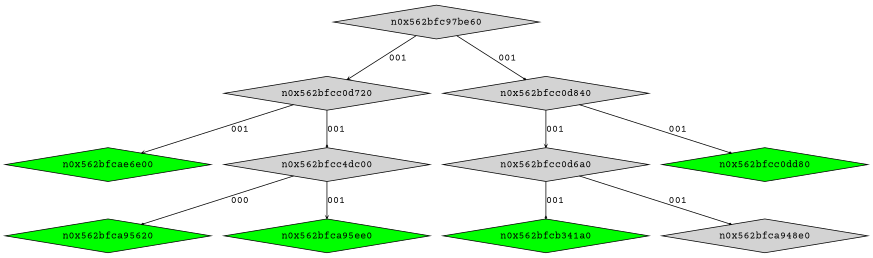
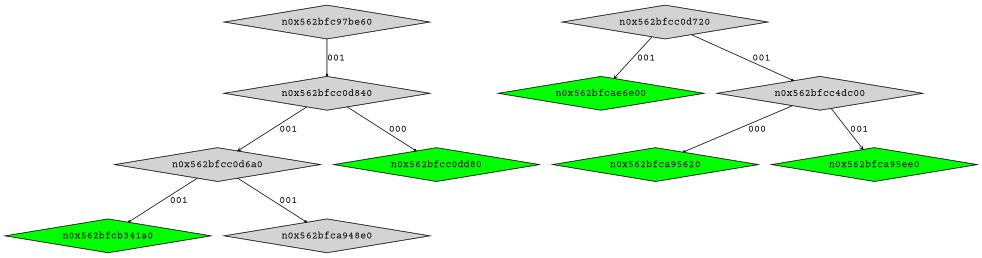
  digraph {
    fontname="Courier Prime"
    node [fontname="Courier Prime" shape=diamond style=filled]
    edge [arrowhead=diamond arrowsize=.3 fontname="Courier Prime"]
    n0x562bfc97be60 [height=.1 width=.1]
    n0x562bfcc0d720 [height=.1 width=.1]
    n0x562bfcc0d840 [height=.1 width=.1]
    n0x562bfcae6e00 [fillcolor=green height=.1 width=.1]
    n0x562bfcc4dc00 [height=.1 width=.1]
    n0x562bfcc0d6a0 [height=.1 width=.1]
    n0x562bfcc0dd80 [fillcolor=green height=.1 width=.1]
    n0x562bfca95620 [fillcolor=green height=.1 width=.1]
    n0x562bfca95ee0 [fillcolor=green height=.1 width=.1]
    n0x562bfcb341a0 [fillcolor=green height=.1 width=.1]
    n0x562bfca948e0 [fillcolor=lightgrey height=.1 width=.1]
-   n0x562bfc97be60 -> n0x562bfcc0d720 [arrowhead=vee label=001]
    n0x562bfc97be60 -> n0x562bfcc0d840 [label=001]
    n0x562bfcc0d720 -> n0x562bfcae6e00 [arrowhead=vee label=001]
    n0x562bfcc0d720 -> n0x562bfcc4dc00 [label=001]
    n0x562bfcc0d840 -> n0x562bfcc0d6a0 [arrowhead=vee label=001]
-   n0x562bfcc0d840 -> n0x562bfcc0dd80 [label=001]
+   n0x562bfcc0d840 -> n0x562bfcc0dd80 [label=000]
    n0x562bfcc4dc00 -> n0x562bfca95620 [label=000]
    n0x562bfcc4dc00 -> n0x562bfca95ee0 [arrowhead=vee label=001]
    n0x562bfcc0d6a0 -> n0x562bfcb341a0 [label=001]
    n0x562bfcc0d6a0 -> n0x562bfca948e0 [label=001]
  }
